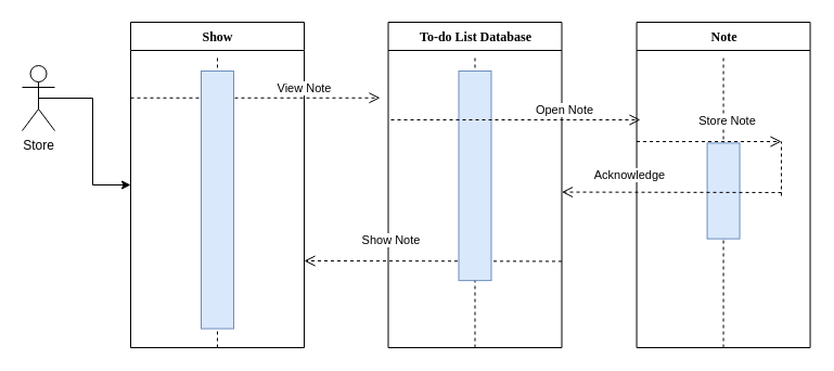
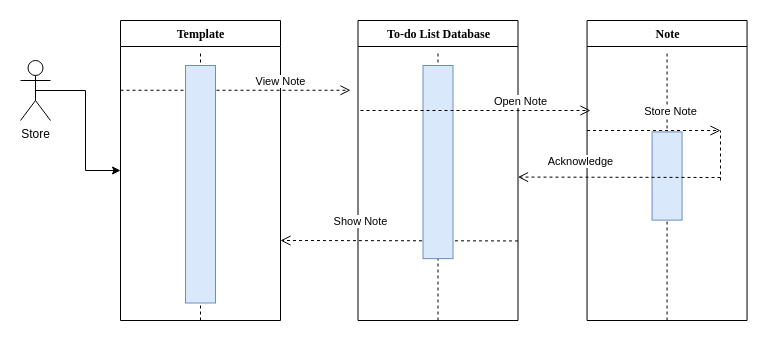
  <mxCell id="0" />
  <mxCell id="1" parent="0" />
- <mxCell id="2" value="Show" style="swimlane;html=1;fontStyle=1;align=center;verticalAlign=top;childLayout=stackLayout;horizontal=1;startSize=26;horizontalStack=0;resizeParent=1;resizeLast=0;collapsible=1;marginBottom=0;swimlaneFillColor=#ffffff;rounded=0;shadow=0;comic=0;labelBackgroundColor=none;strokeWidth=1;fillColor=none;fontFamily=Verdana;fontSize=12" parent="1" vertex="1"><mxGeometry x="120" y="20" width="160" height="300" as="geometry"><mxRectangle x="200" y="110.0" width="100" height="30" as="alternateBounds" /></mxGeometry></mxCell>
+ <mxCell id="2" value="Template" style="swimlane;html=1;fontStyle=1;align=center;verticalAlign=top;childLayout=stackLayout;horizontal=1;startSize=26;horizontalStack=0;resizeParent=1;resizeLast=0;collapsible=1;marginBottom=0;swimlaneFillColor=#ffffff;rounded=0;shadow=0;comic=0;labelBackgroundColor=none;strokeWidth=1;fillColor=none;fontFamily=Verdana;fontSize=12" parent="1" vertex="1"><mxGeometry x="120" y="20" width="160" height="300" as="geometry"><mxRectangle x="200" y="110.0" width="100" height="30" as="alternateBounds" /></mxGeometry></mxCell>
  <mxCell id="3" value="" style="endArrow=none;dashed=1;html=1;rounded=0;exitX=0.5;exitY=1;exitDx=0;exitDy=0;" parent="2" source="2" edge="1"><mxGeometry width="50" height="50" relative="1" as="geometry"><mxPoint x="280" y="410.0" as="sourcePoint" /><mxPoint x="80" y="30.0" as="targetPoint" /></mxGeometry></mxCell>
  <mxCell id="4" value="View Note" style="html=1;verticalAlign=bottom;endArrow=open;dashed=1;endSize=8;curved=0;rounded=0;" parent="2" edge="1"><mxGeometry x="0.391" relative="1" as="geometry"><mxPoint y="69.76" as="sourcePoint" /><mxPoint x="230" y="69.76" as="targetPoint" /><mxPoint as="offset" /></mxGeometry></mxCell>
  <mxCell id="5" style="edgeStyle=orthogonalEdgeStyle;rounded=0;orthogonalLoop=1;jettySize=auto;html=1;exitX=0.5;exitY=0.5;exitDx=0;exitDy=0;exitPerimeter=0;entryX=0;entryY=0.5;entryDx=0;entryDy=0;" parent="1" source="6" target="2" edge="1"><mxGeometry relative="1" as="geometry" /></mxCell>
  <mxCell id="6" value="Store" style="shape=umlActor;verticalLabelPosition=bottom;verticalAlign=top;html=1;outlineConnect=0;" parent="1" vertex="1"><mxGeometry x="20" y="60" width="30" height="60" as="geometry" /></mxCell>
  <mxCell id="7" value="" style="rounded=0;whiteSpace=wrap;html=1;rotation=90;fillColor=#dae8fc;strokeColor=#6c8ebf;" parent="1" vertex="1"><mxGeometry x="81.25" y="168.75" width="237.5" height="30" as="geometry" /></mxCell>
  <mxCell id="8" value="To-do List Database" style="swimlane;html=1;fontStyle=1;align=center;verticalAlign=top;childLayout=stackLayout;horizontal=1;startSize=26;horizontalStack=0;resizeParent=1;resizeLast=0;collapsible=1;marginBottom=0;swimlaneFillColor=#ffffff;rounded=0;shadow=0;comic=0;labelBackgroundColor=none;strokeWidth=1;fillColor=none;fontFamily=Verdana;fontSize=12" parent="1" vertex="1"><mxGeometry x="357.5" y="20" width="160" height="300" as="geometry"><mxRectangle x="200" y="110.0" width="100" height="30" as="alternateBounds" /></mxGeometry></mxCell>
  <mxCell id="9" value="" style="endArrow=none;dashed=1;html=1;rounded=0;exitX=0.5;exitY=1;exitDx=0;exitDy=0;" parent="8" source="8" edge="1"><mxGeometry width="50" height="50" relative="1" as="geometry"><mxPoint x="280" y="410.0" as="sourcePoint" /><mxPoint x="80" y="30.0" as="targetPoint" /></mxGeometry></mxCell>
  <mxCell id="10" value="Show Note" style="html=1;verticalAlign=bottom;endArrow=open;dashed=1;endSize=8;curved=0;rounded=0;" parent="8" edge="1"><mxGeometry x="0.327" y="-10" relative="1" as="geometry"><mxPoint x="160" y="220.44" as="sourcePoint" /><mxPoint x="-77.5" y="220.0" as="targetPoint" /><mxPoint as="offset" /></mxGeometry></mxCell>
  <mxCell id="11" value="" style="rounded=0;whiteSpace=wrap;html=1;rotation=90;fillColor=#dae8fc;strokeColor=#6c8ebf;" parent="1" vertex="1"><mxGeometry x="340.95" y="146.56" width="193.12" height="30" as="geometry" /></mxCell>
  <mxCell id="12" value="Note" style="swimlane;html=1;fontStyle=1;align=center;verticalAlign=top;childLayout=stackLayout;horizontal=1;startSize=26;horizontalStack=0;resizeParent=1;resizeLast=0;collapsible=1;marginBottom=0;swimlaneFillColor=#ffffff;rounded=0;shadow=0;comic=0;labelBackgroundColor=none;strokeWidth=1;fillColor=none;fontFamily=Verdana;fontSize=12" parent="1" vertex="1"><mxGeometry x="586.55" y="20" width="160" height="300" as="geometry"><mxRectangle x="200" y="110.0" width="100" height="30" as="alternateBounds" /></mxGeometry></mxCell>
  <mxCell id="13" value="" style="endArrow=none;dashed=1;html=1;rounded=0;exitX=0.5;exitY=1;exitDx=0;exitDy=0;" parent="12" source="12" edge="1"><mxGeometry width="50" height="50" relative="1" as="geometry"><mxPoint x="280" y="410.0" as="sourcePoint" /><mxPoint x="80" y="30.0" as="targetPoint" /></mxGeometry></mxCell>
  <mxCell id="14" value="" style="endArrow=none;dashed=1;html=1;rounded=0;" parent="12" edge="1"><mxGeometry width="50" height="50" relative="1" as="geometry"><mxPoint x="133.45" y="160.0" as="sourcePoint" /><mxPoint x="133.45" y="110.0" as="targetPoint" /></mxGeometry></mxCell>
  <mxCell id="15" value="Store Note" style="html=1;verticalAlign=bottom;endArrow=open;dashed=1;endSize=8;curved=0;rounded=0;" parent="12" edge="1"><mxGeometry x="0.251" y="10" relative="1" as="geometry"><mxPoint y="110.0" as="sourcePoint" /><mxPoint x="133.45" y="110.0" as="targetPoint" /><mxPoint as="offset" /></mxGeometry></mxCell>
  <mxCell id="16" value="" style="rounded=0;whiteSpace=wrap;html=1;rotation=90;fillColor=#dae8fc;strokeColor=#6c8ebf;" parent="1" vertex="1"><mxGeometry x="622.46" y="160.52" width="88.2" height="30" as="geometry" /></mxCell>
  <mxCell id="17" value="Acknowledge" style="html=1;verticalAlign=bottom;endArrow=open;dashed=1;endSize=8;curved=0;rounded=0;" parent="1" edge="1"><mxGeometry x="0.383" y="-7" relative="1" as="geometry"><mxPoint x="720" y="177" as="sourcePoint" /><mxPoint x="517.5" y="176.56" as="targetPoint" /><mxPoint as="offset" /></mxGeometry></mxCell>
  <mxCell id="18" value="Open Note" style="html=1;verticalAlign=bottom;endArrow=open;dashed=1;endSize=8;curved=0;rounded=0;" parent="1" edge="1"><mxGeometry x="0.391" relative="1" as="geometry"><mxPoint x="360" y="110" as="sourcePoint" /><mxPoint x="590" y="110" as="targetPoint" /><mxPoint as="offset" /></mxGeometry></mxCell>
